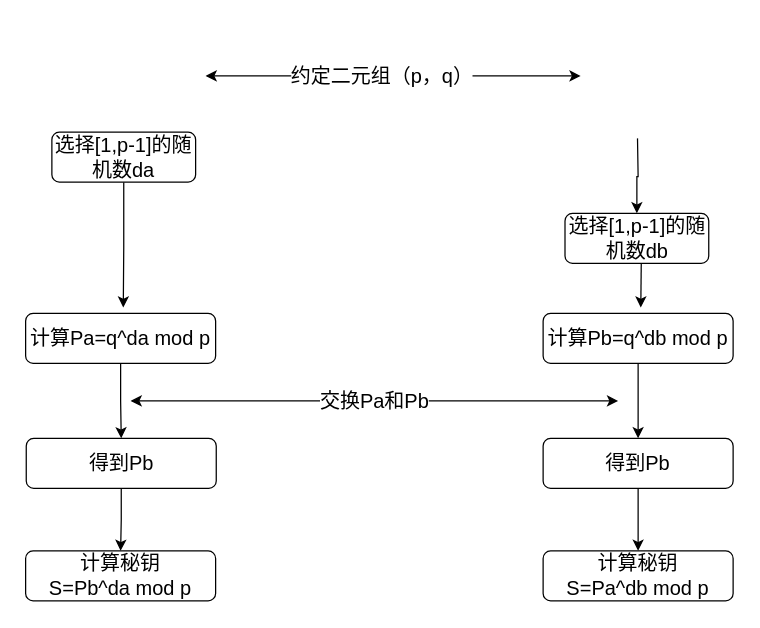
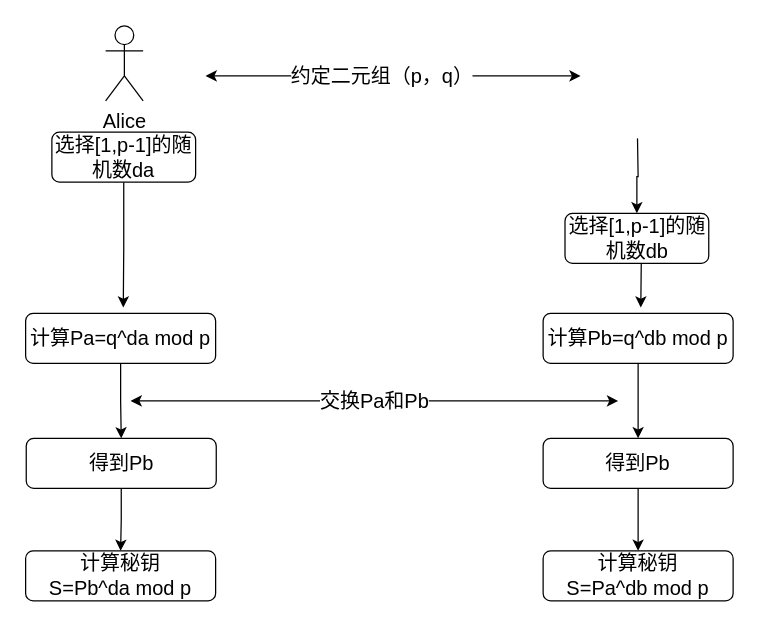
  <mxCell id="0" />
  <mxCell id="1" parent="0" />
  <mxCell id="2" style="edgeStyle=orthogonalEdgeStyle;rounded=0;orthogonalLoop=1;jettySize=auto;html=1;fontSize=16;" edge="1" parent="1" target="7"><mxGeometry relative="1" as="geometry"><mxPoint x="99" y="110" as="sourcePoint" /></mxGeometry></mxCell>
+ <mxCell id="3" value="Alice" style="shape=umlActor;verticalLabelPosition=bottom;verticalAlign=top;html=1;outlineConnect=0;fontSize=16;" vertex="1" parent="1"><mxGeometry x="84" y="20" width="30" height="60" as="geometry" /></mxCell>
  <mxCell id="4" value="" style="endArrow=classic;startArrow=classic;html=1;fontSize=16;" edge="1" parent="1"><mxGeometry width="50" height="50" relative="1" as="geometry"><mxPoint x="164" y="60" as="sourcePoint" /><mxPoint x="464" y="60" as="targetPoint" /></mxGeometry></mxCell>
  <mxCell id="5" value="约定二元组（p，q）" style="edgeLabel;html=1;align=center;verticalAlign=middle;resizable=0;points=[];fontSize=16;" vertex="1" connectable="0" parent="4"><mxGeometry x="-0.065" y="1" relative="1" as="geometry"><mxPoint as="offset" /></mxGeometry></mxCell>
  <mxCell id="6" style="edgeStyle=orthogonalEdgeStyle;rounded=0;orthogonalLoop=1;jettySize=auto;html=1;exitX=0.5;exitY=1;exitDx=0;exitDy=0;entryX=0.514;entryY=-0.117;entryDx=0;entryDy=0;entryPerimeter=0;fontSize=16;" edge="1" parent="1" source="7" target="11"><mxGeometry relative="1" as="geometry" /></mxCell>
  <mxCell id="7" value="选择[1,p-1]的随机数da" style="rounded=1;whiteSpace=wrap;html=1;fontSize=16;" vertex="1" parent="1"><mxGeometry x="41" y="105" width="115" height="40" as="geometry" /></mxCell>
  <mxCell id="8" style="edgeStyle=orthogonalEdgeStyle;rounded=0;orthogonalLoop=1;jettySize=auto;html=1;fontSize=16;" edge="1" parent="1" target="9"><mxGeometry relative="1" as="geometry"><mxPoint x="509.5" y="110" as="sourcePoint" /></mxGeometry></mxCell>
  <mxCell id="9" value="选择[1,p-1]的随机数db" style="rounded=1;whiteSpace=wrap;html=1;fontSize=16;" vertex="1" parent="1"><mxGeometry x="451.5" y="170" width="115" height="40" as="geometry" /></mxCell>
  <mxCell id="10" style="edgeStyle=orthogonalEdgeStyle;rounded=0;orthogonalLoop=1;jettySize=auto;html=1;exitX=0.5;exitY=1;exitDx=0;exitDy=0;entryX=0.5;entryY=0;entryDx=0;entryDy=0;fontSize=16;" edge="1" parent="1" source="11" target="16"><mxGeometry relative="1" as="geometry" /></mxCell>
  <mxCell id="11" value="计算Pa=q^da mod p" style="rounded=1;whiteSpace=wrap;html=1;fontSize=16;" vertex="1" parent="1"><mxGeometry x="20" y="250" width="152" height="40" as="geometry" /></mxCell>
  <mxCell id="12" style="edgeStyle=orthogonalEdgeStyle;rounded=0;orthogonalLoop=1;jettySize=auto;html=1;exitX=0.5;exitY=1;exitDx=0;exitDy=0;entryX=0.514;entryY=-0.117;entryDx=0;entryDy=0;entryPerimeter=0;fontSize=16;" edge="1" parent="1" target="14"><mxGeometry relative="1" as="geometry"><mxPoint x="512.5" y="210" as="sourcePoint" /></mxGeometry></mxCell>
  <mxCell id="13" style="edgeStyle=orthogonalEdgeStyle;rounded=0;orthogonalLoop=1;jettySize=auto;html=1;exitX=0.5;exitY=1;exitDx=0;exitDy=0;entryX=0.5;entryY=0;entryDx=0;entryDy=0;fontSize=16;" edge="1" parent="1" source="14" target="18"><mxGeometry relative="1" as="geometry" /></mxCell>
  <mxCell id="14" value="计算Pb=q^db mod p" style="rounded=1;whiteSpace=wrap;html=1;fontSize=16;" vertex="1" parent="1"><mxGeometry x="434" y="250" width="152" height="40" as="geometry" /></mxCell>
  <mxCell id="15" style="edgeStyle=orthogonalEdgeStyle;rounded=0;orthogonalLoop=1;jettySize=auto;html=1;exitX=0.5;exitY=1;exitDx=0;exitDy=0;entryX=0.5;entryY=0;entryDx=0;entryDy=0;fontSize=16;" edge="1" parent="1" source="16" target="20"><mxGeometry relative="1" as="geometry" /></mxCell>
  <mxCell id="16" value="得到Pb" style="rounded=1;whiteSpace=wrap;html=1;fontSize=16;" vertex="1" parent="1"><mxGeometry x="20.5" y="350" width="152" height="40" as="geometry" /></mxCell>
  <mxCell id="17" style="edgeStyle=orthogonalEdgeStyle;rounded=0;orthogonalLoop=1;jettySize=auto;html=1;exitX=0.5;exitY=1;exitDx=0;exitDy=0;entryX=0.5;entryY=0;entryDx=0;entryDy=0;fontSize=16;" edge="1" parent="1" source="18" target="21"><mxGeometry relative="1" as="geometry" /></mxCell>
  <mxCell id="18" value="得到Pb" style="rounded=1;whiteSpace=wrap;html=1;fontSize=16;" vertex="1" parent="1"><mxGeometry x="434" y="350" width="152" height="40" as="geometry" /></mxCell>
  <mxCell id="19" value="交换Pa和Pb" style="endArrow=classic;startArrow=classic;html=1;fontSize=16;" edge="1" parent="1"><mxGeometry width="50" height="50" relative="1" as="geometry"><mxPoint x="104" y="320" as="sourcePoint" /><mxPoint x="494" y="320" as="targetPoint" /></mxGeometry></mxCell>
  <mxCell id="20" value="计算秘钥&lt;br&gt;S=Pb^da mod p" style="rounded=1;whiteSpace=wrap;html=1;fontSize=16;" vertex="1" parent="1"><mxGeometry x="20" y="440" width="152" height="40" as="geometry" /></mxCell>
  <mxCell id="21" value="计算秘钥&lt;br&gt;S=Pa^db mod p" style="rounded=1;whiteSpace=wrap;html=1;fontSize=16;" vertex="1" parent="1"><mxGeometry x="434" y="440" width="152" height="40" as="geometry" /></mxCell>
